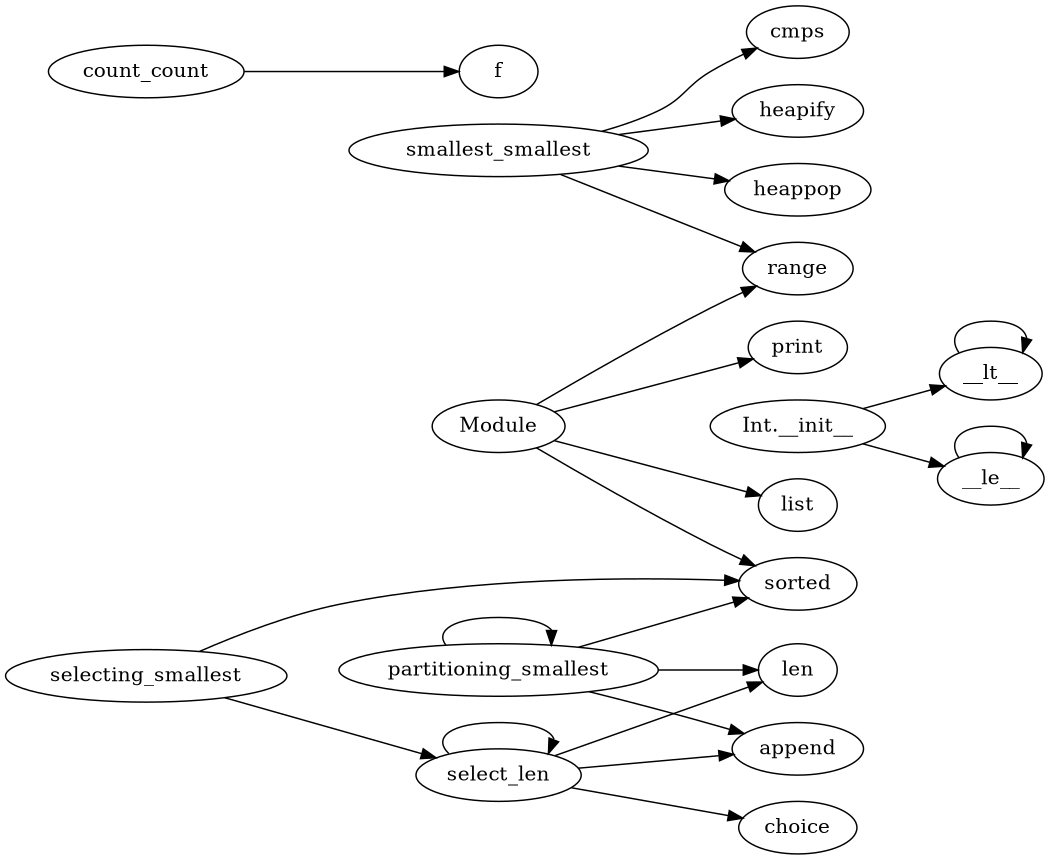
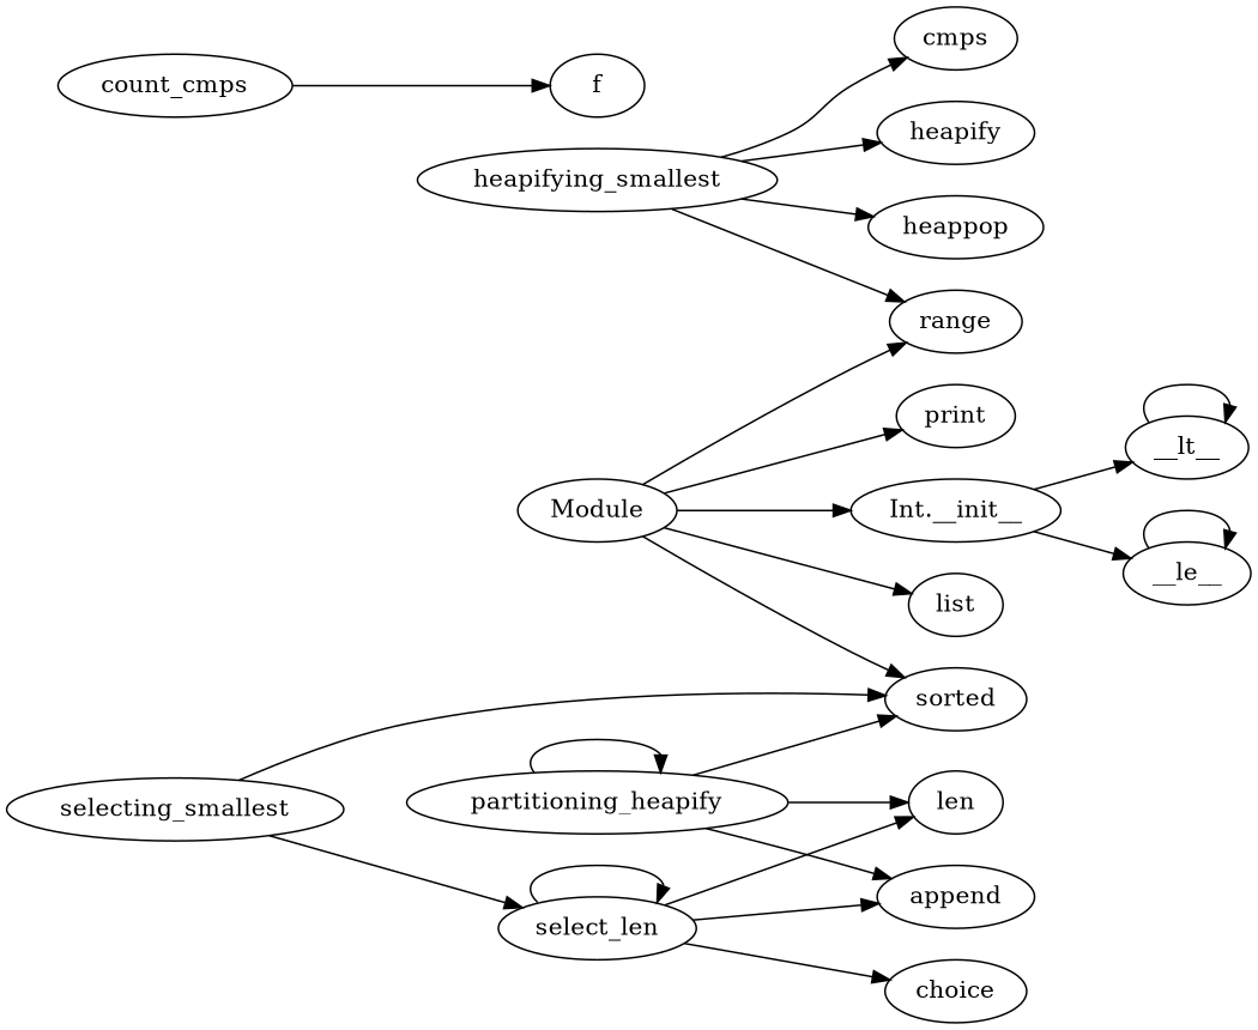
  digraph {
    rankdir=LR
    __lt__
    __le__
-   count_cmps [label=count_count]
+   count_cmps
    f
-   heapifying_smallest [label=smallest_smallest]
+   heapifying_smallest
    range
    heapify
    heappop
    n9 [label=cmps]
    n10 [label=select_len]
    len
    choice
    append
    selecting_smallest
    sorted
-   partitioning_smallest
+   partitioning_smallest [label=partitioning_heapify]
    Module
    list
    "Int.__init__"
    print
    __lt__ -> __lt__
    __le__ -> __le__
    count_cmps -> f
    heapifying_smallest -> range
    heapifying_smallest -> heapify
    heapifying_smallest -> heappop
    heapifying_smallest -> n9
    n10 -> n10
    n10 -> len
    n10 -> choice
    n10 -> append
    selecting_smallest -> n10
    selecting_smallest -> sorted
    partitioning_smallest -> len
    partitioning_smallest -> append
    partitioning_smallest -> sorted
    partitioning_smallest -> partitioning_smallest
    Module -> range
    Module -> sorted
    Module -> list
+   Module -> "Int.__init__"
    Module -> print
    "Int.__init__" -> __lt__
    "Int.__init__" -> __le__
  }
